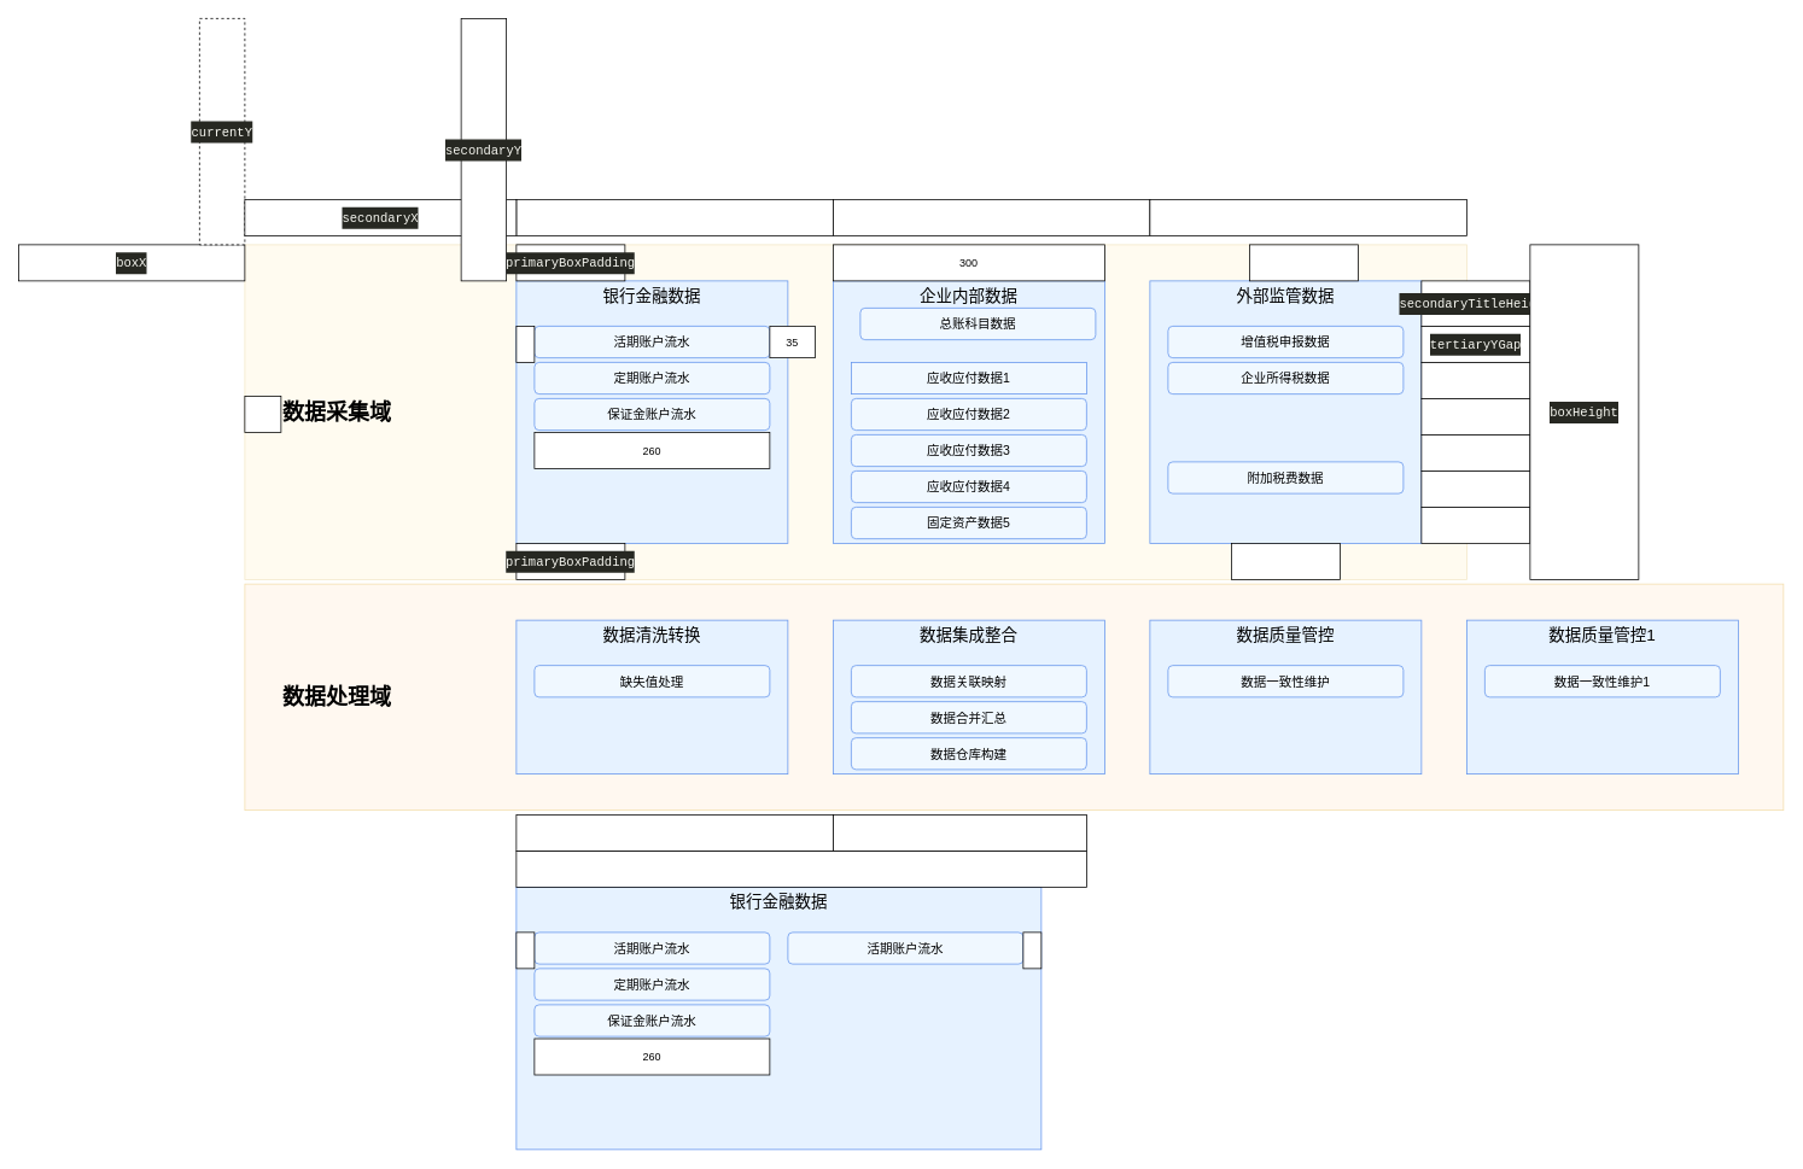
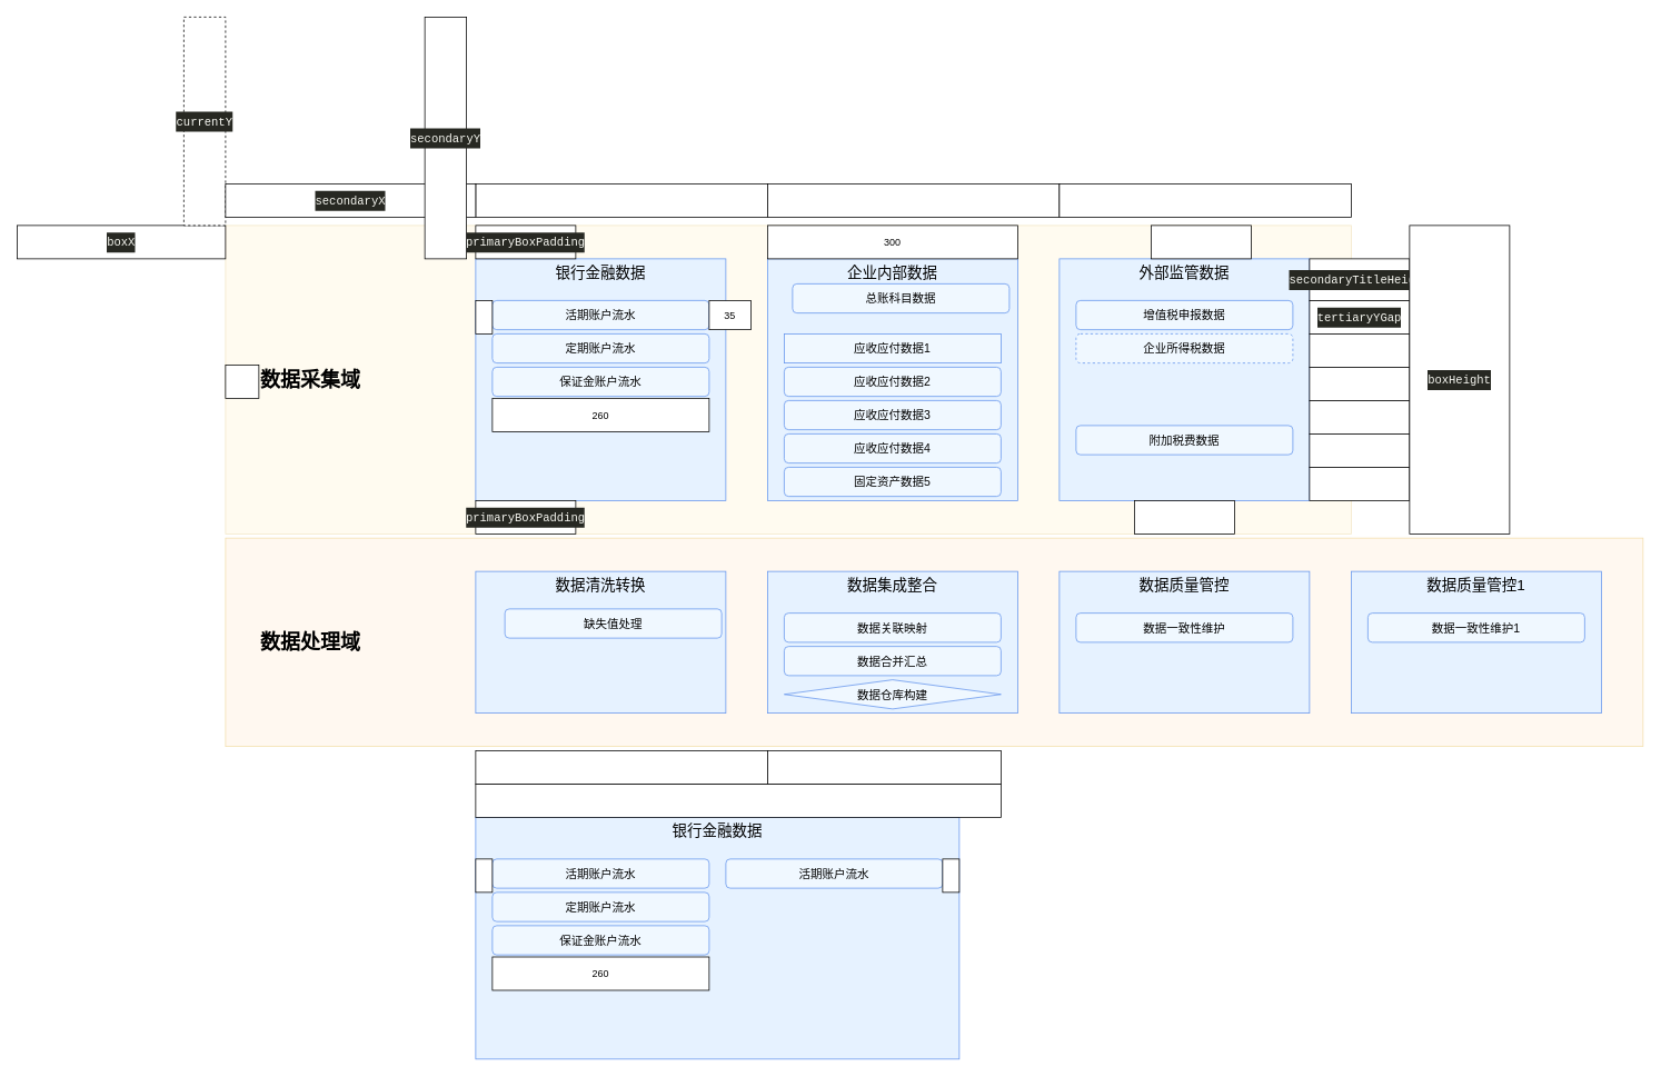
  <mxCell id="0" />
  <mxCell id="1" parent="0" />
  <mxCell id="2" value="" style="rounded=0;whiteSpace=wrap;html=1;fillColor=#fff2cc;strokeColor=#d6b656;opacity=30;" parent="1" vertex="1"><mxGeometry x="270" y="270" width="1350" height="370" as="geometry" /></mxCell>
  <mxCell id="3" value="" style="rounded=0;whiteSpace=wrap;html=1;fillColor=#ffe6cc;strokeColor=#d79b00;opacity=30;" parent="1" vertex="1"><mxGeometry x="270" y="645" width="1700" height="250" as="geometry" /></mxCell>
  <mxCell id="4" value="数据采集域" style="text;html=1;strokeColor=none;fillColor=none;fontSize=24;fontStyle=1;textAlign=center;fontWeight=bold;" parent="1" vertex="1"><mxGeometry x="310" y="435" width="200" height="40" as="geometry" /></mxCell>
  <mxCell id="5" value="数据处理域" style="text;html=1;strokeColor=none;fillColor=none;fontSize=24;fontStyle=1;textAlign=center;fontWeight=bold;" parent="1" vertex="1"><mxGeometry x="310" y="750" width="200" height="40" as="geometry" /></mxCell>
  <mxCell id="6" value="银行金融数据" style="whiteSpace=wrap;html=1;fillColor=#e6f2ff;strokeColor=#6495ed;fontSize=18;textAlign=center;verticalAlign=top;paddingTop=10;rounded=0;" parent="1" vertex="1"><mxGeometry x="570" y="310" width="300" height="290" as="geometry" /></mxCell>
  <mxCell id="7" value="企业内部数据" style="whiteSpace=wrap;html=1;fillColor=#e6f2ff;strokeColor=#6495ed;fontSize=18;textAlign=center;verticalAlign=top;paddingTop=10;rounded=0;" parent="1" vertex="1"><mxGeometry x="920" y="310" width="300" height="290" as="geometry" /></mxCell>
  <mxCell id="8" value="外部监管数据" style="whiteSpace=wrap;html=1;fillColor=#e6f2ff;strokeColor=#6495ed;fontSize=18;textAlign=center;verticalAlign=top;paddingTop=10;rounded=0;" parent="1" vertex="1"><mxGeometry x="1270" y="310" width="300" height="290" as="geometry" /></mxCell>
  <mxCell id="9" value="数据清洗转换" style="whiteSpace=wrap;html=1;fillColor=#e6f2ff;strokeColor=#6495ed;fontSize=18;textAlign=center;verticalAlign=top;paddingTop=10;rounded=0;" parent="1" vertex="1"><mxGeometry x="570" y="685" width="300" height="170" as="geometry" /></mxCell>
  <mxCell id="10" value="数据集成整合" style="whiteSpace=wrap;html=1;fillColor=#e6f2ff;strokeColor=#6495ed;fontSize=18;textAlign=center;verticalAlign=top;paddingTop=10;rounded=0;" parent="1" vertex="1"><mxGeometry x="920" y="685" width="300" height="170" as="geometry" /></mxCell>
  <mxCell id="11" value="数据质量管控" style="whiteSpace=wrap;html=1;fillColor=#e6f2ff;strokeColor=#6495ed;fontSize=18;textAlign=center;verticalAlign=top;paddingTop=10;rounded=0;" parent="1" vertex="1"><mxGeometry x="1270" y="685" width="300" height="170" as="geometry" /></mxCell>
  <mxCell id="12" value="数据质量管控1" style="whiteSpace=wrap;html=1;fillColor=#e6f2ff;strokeColor=#6495ed;fontSize=18;textAlign=center;verticalAlign=top;paddingTop=10;rounded=0;" parent="1" vertex="1"><mxGeometry x="1620" y="685" width="300" height="170" as="geometry" /></mxCell>
  <mxCell id="13" value="活期账户流水" style="rounded=1;whiteSpace=wrap;html=1;fillColor=#f0f8ff;strokeColor=#6495ed;fontSize=14;" parent="1" vertex="1"><mxGeometry x="590" y="360" width="260" height="35" as="geometry" /></mxCell>
  <mxCell id="14" value="定期账户流水" style="rounded=1;whiteSpace=wrap;html=1;fillColor=#f0f8ff;strokeColor=#6495ed;fontSize=14;" parent="1" vertex="1"><mxGeometry x="590" y="400" width="260" height="35" as="geometry" /></mxCell>
  <mxCell id="15" value="保证金账户流水" style="rounded=1;whiteSpace=wrap;html=1;fillColor=#f0f8ff;strokeColor=#6495ed;fontSize=14;" parent="1" vertex="1"><mxGeometry x="590" y="440" width="260" height="35" as="geometry" /></mxCell>
  <mxCell id="16" value="总账科目数据" style="rounded=1;whiteSpace=wrap;html=1;fillColor=#f0f8ff;strokeColor=#6495ed;fontSize=14;" parent="1" vertex="1"><mxGeometry x="950" y="340" width="260" height="35" as="geometry" /></mxCell>
  <mxCell id="17" value="应收应付数据1" style="whiteSpace=wrap;html=1;fillColor=#f0f8ff;strokeColor=#6495ed;fontSize=14;rounded=0;" parent="1" vertex="1"><mxGeometry x="940" y="400" width="260" height="35" as="geometry" /></mxCell>
  <mxCell id="18" value="应收应付数据2" style="rounded=1;whiteSpace=wrap;html=1;fillColor=#f0f8ff;strokeColor=#6495ed;fontSize=14;" parent="1" vertex="1"><mxGeometry x="940" y="440" width="260" height="35" as="geometry" /></mxCell>
  <mxCell id="19" value="应收应付数据3" style="rounded=1;whiteSpace=wrap;html=1;fillColor=#f0f8ff;strokeColor=#6495ed;fontSize=14;" parent="1" vertex="1"><mxGeometry x="940" y="480" width="260" height="35" as="geometry" /></mxCell>
  <mxCell id="20" value="应收应付数据4" style="rounded=1;whiteSpace=wrap;html=1;fillColor=#f0f8ff;strokeColor=#6495ed;fontSize=14;" parent="1" vertex="1"><mxGeometry x="940" y="520" width="260" height="35" as="geometry" /></mxCell>
  <mxCell id="21" value="固定资产数据5" style="rounded=1;whiteSpace=wrap;html=1;fillColor=#f0f8ff;strokeColor=#6495ed;fontSize=14;" parent="1" vertex="1"><mxGeometry x="940" y="560" width="260" height="35" as="geometry" /></mxCell>
  <mxCell id="22" value="增值税申报数据" style="rounded=1;whiteSpace=wrap;html=1;fillColor=#f0f8ff;strokeColor=#6495ed;fontSize=14;" parent="1" vertex="1"><mxGeometry x="1290" y="360" width="260" height="35" as="geometry" /></mxCell>
- <mxCell id="23" value="企业所得税数据" style="rounded=1;whiteSpace=wrap;html=1;fillColor=#f0f8ff;strokeColor=#6495ed;fontSize=14;" parent="1" vertex="1"><mxGeometry x="1290" y="400" width="260" height="35" as="geometry" /></mxCell>
+ <mxCell id="23" value="企业所得税数据" style="rounded=1;whiteSpace=wrap;html=1;fillColor=#f0f8ff;strokeColor=#6495ed;fontSize=14;dashed=1;" parent="1" vertex="1"><mxGeometry x="1290" y="400" width="260" height="35" as="geometry" /></mxCell>
  <mxCell id="24" value="附加税费数据" style="rounded=1;whiteSpace=wrap;html=1;fillColor=#f0f8ff;strokeColor=#6495ed;fontSize=14;" parent="1" vertex="1"><mxGeometry x="1290" y="510" width="260" height="35" as="geometry" /></mxCell>
- <mxCell id="25" value="缺失值处理" style="rounded=1;whiteSpace=wrap;html=1;fillColor=#f0f8ff;strokeColor=#6495ed;fontSize=14;" parent="1" vertex="1"><mxGeometry x="590" y="735" width="260" height="35" as="geometry" /></mxCell>
+ <mxCell id="25" value="缺失值处理" style="rounded=1;whiteSpace=wrap;html=1;fillColor=#f0f8ff;strokeColor=#6495ed;fontSize=14;" parent="1" vertex="1"><mxGeometry x="605" y="730" width="260" height="35" as="geometry" /></mxCell>
  <mxCell id="26" value="数据关联映射" style="rounded=1;whiteSpace=wrap;html=1;fillColor=#f0f8ff;strokeColor=#6495ed;fontSize=14;" parent="1" vertex="1"><mxGeometry x="940" y="735" width="260" height="35" as="geometry" /></mxCell>
  <mxCell id="27" value="数据合并汇总" style="rounded=1;whiteSpace=wrap;html=1;fillColor=#f0f8ff;strokeColor=#6495ed;fontSize=14;" parent="1" vertex="1"><mxGeometry x="940" y="775" width="260" height="35" as="geometry" /></mxCell>
- <mxCell id="28" value="数据仓库构建" style="rounded=1;whiteSpace=wrap;html=1;fillColor=#f0f8ff;strokeColor=#6495ed;fontSize=14;" parent="1" vertex="1"><mxGeometry x="940" y="815" width="260" height="35" as="geometry" /></mxCell>
+ <mxCell id="28" value="数据仓库构建" style="rhombus;whiteSpace=wrap;html=1;fillColor=#f0f8ff;strokeColor=#6495ed;fontSize=14;" parent="1" vertex="1"><mxGeometry x="940" y="815" width="260" height="35" as="geometry" /></mxCell>
  <mxCell id="29" value="数据一致性维护" style="rounded=1;whiteSpace=wrap;html=1;fillColor=#f0f8ff;strokeColor=#6495ed;fontSize=14;" parent="1" vertex="1"><mxGeometry x="1290" y="735" width="260" height="35" as="geometry" /></mxCell>
  <mxCell id="30" value="数据一致性维护1" style="rounded=1;whiteSpace=wrap;html=1;fillColor=#f0f8ff;strokeColor=#6495ed;fontSize=14;" parent="1" vertex="1"><mxGeometry x="1640" y="735" width="260" height="35" as="geometry" /></mxCell>
  <mxCell id="31" value="&lt;div style=&quot;color: rgb(248, 248, 242); background-color: rgb(39, 40, 34); font-family: Consolas, &amp;quot;Microsoft Yahei UI Light&amp;quot;, &amp;quot;Courier New&amp;quot;, monospace, Consolas, &amp;quot;Courier New&amp;quot;, monospace; font-size: 14px; line-height: 24px;&quot;&gt;secondaryTitleHeight&lt;/div&gt;" style="rounded=0;whiteSpace=wrap;html=1;" parent="1" vertex="1"><mxGeometry x="1570" y="310" width="120" height="50" as="geometry" /></mxCell>
  <mxCell id="32" value="" style="rounded=0;whiteSpace=wrap;html=1;" parent="1" vertex="1"><mxGeometry x="1380" y="270" width="120" height="40" as="geometry" /></mxCell>
  <mxCell id="33" value="" style="rounded=0;whiteSpace=wrap;html=1;" parent="1" vertex="1"><mxGeometry x="1360" y="600" width="120" height="40" as="geometry" /></mxCell>
  <mxCell id="34" value="&lt;div style=&quot;color: rgb(248, 248, 242); background-color: rgb(39, 40, 34); font-family: Consolas, &amp;quot;Microsoft Yahei UI Light&amp;quot;, &amp;quot;Courier New&amp;quot;, monospace, Consolas, &amp;quot;Courier New&amp;quot;, monospace; font-size: 14px; line-height: 24px;&quot;&gt;tertiaryYGap&lt;/div&gt;" style="rounded=0;whiteSpace=wrap;html=1;" parent="1" vertex="1"><mxGeometry x="1570" y="360" width="120" height="40" as="geometry" /></mxCell>
  <mxCell id="35" value="" style="rounded=0;whiteSpace=wrap;html=1;" parent="1" vertex="1"><mxGeometry x="1570" y="400" width="120" height="40" as="geometry" /></mxCell>
  <mxCell id="36" value="" style="rounded=0;whiteSpace=wrap;html=1;" parent="1" vertex="1"><mxGeometry x="1570" y="440" width="120" height="40" as="geometry" /></mxCell>
  <mxCell id="37" value="" style="rounded=0;whiteSpace=wrap;html=1;" parent="1" vertex="1"><mxGeometry x="1570" y="480" width="120" height="40" as="geometry" /></mxCell>
  <mxCell id="38" value="" style="rounded=0;whiteSpace=wrap;html=1;" parent="1" vertex="1"><mxGeometry x="1570" y="520" width="120" height="40" as="geometry" /></mxCell>
  <mxCell id="39" value="" style="rounded=0;whiteSpace=wrap;html=1;" parent="1" vertex="1"><mxGeometry x="1570" y="560" width="120" height="40" as="geometry" /></mxCell>
  <mxCell id="40" value="&lt;div style=&quot;color: rgb(248, 248, 242); background-color: rgb(39, 40, 34); font-family: Consolas, &amp;quot;Microsoft Yahei UI Light&amp;quot;, &amp;quot;Courier New&amp;quot;, monospace, Consolas, &amp;quot;Courier New&amp;quot;, monospace; font-size: 14px; line-height: 24px;&quot;&gt;boxX&lt;/div&gt;" style="rounded=0;whiteSpace=wrap;html=1;" parent="1" vertex="1"><mxGeometry y="270" width="250" height="40" as="geometry" x="20" /></mxCell>
  <mxCell id="41" value="&lt;div style=&quot;color: rgb(248, 248, 242); background-color: rgb(39, 40, 34); font-family: Consolas, &amp;quot;Microsoft Yahei UI Light&amp;quot;, &amp;quot;Courier New&amp;quot;, monospace, Consolas, &amp;quot;Courier New&amp;quot;, monospace; font-size: 14px; line-height: 24px;&quot;&gt;currentY&lt;/div&gt;" style="rounded=0;whiteSpace=wrap;html=1;dashed=1;" parent="1" vertex="1"><mxGeometry x="220" width="50" height="250" as="geometry" y="20" /></mxCell>
  <mxCell id="42" value="&lt;div style=&quot;color: rgb(248, 248, 242); background-color: rgb(39, 40, 34); font-family: Consolas, &amp;quot;Microsoft Yahei UI Light&amp;quot;, &amp;quot;Courier New&amp;quot;, monospace, Consolas, &amp;quot;Courier New&amp;quot;, monospace; font-size: 14px; line-height: 24px;&quot;&gt;boxHeight&lt;/div&gt;" style="rounded=0;whiteSpace=wrap;html=1;" parent="1" vertex="1"><mxGeometry x="1690" y="270" width="120" height="370" as="geometry" /></mxCell>
  <mxCell id="43" value="" style="rounded=0;whiteSpace=wrap;html=1;" parent="1" vertex="1"><mxGeometry x="570" y="220" width="350" height="40" as="geometry" /></mxCell>
  <mxCell id="44" value="&lt;div style=&quot;color: rgb(248, 248, 242); background-color: rgb(39, 40, 34); font-family: Consolas, &amp;quot;Microsoft Yahei UI Light&amp;quot;, &amp;quot;Courier New&amp;quot;, monospace, Consolas, &amp;quot;Courier New&amp;quot;, monospace; font-size: 14px; line-height: 24px;&quot;&gt;secondaryX&lt;/div&gt;" style="rounded=0;whiteSpace=wrap;html=1;" parent="1" vertex="1"><mxGeometry x="270" y="220" width="300" height="40" as="geometry" /></mxCell>
  <mxCell id="45" value="" style="rounded=0;whiteSpace=wrap;html=1;" parent="1" vertex="1"><mxGeometry x="920" y="220" width="350" height="40" as="geometry" /></mxCell>
  <mxCell id="46" value="" style="rounded=0;whiteSpace=wrap;html=1;" parent="1" vertex="1"><mxGeometry x="1270" y="220" width="350" height="40" as="geometry" /></mxCell>
  <mxCell id="47" value="" style="rounded=0;whiteSpace=wrap;html=1;" parent="1" vertex="1"><mxGeometry x="270" y="437.5" width="40" height="40" as="geometry" /></mxCell>
  <mxCell id="48" value="&lt;div style=&quot;color: rgb(248, 248, 242); background-color: rgb(39, 40, 34); font-family: Consolas, &amp;quot;Microsoft Yahei UI Light&amp;quot;, &amp;quot;Courier New&amp;quot;, monospace, Consolas, &amp;quot;Courier New&amp;quot;, monospace; font-size: 14px; line-height: 24px;&quot;&gt;primaryBoxPadding&lt;/div&gt;" style="rounded=0;whiteSpace=wrap;html=1;" parent="1" vertex="1"><mxGeometry x="570" y="270" width="120" height="40" as="geometry" /></mxCell>
  <mxCell id="49" value="&lt;div style=&quot;color: rgb(248, 248, 242); background-color: rgb(39, 40, 34); font-family: Consolas, &amp;quot;Microsoft Yahei UI Light&amp;quot;, &amp;quot;Courier New&amp;quot;, monospace, Consolas, &amp;quot;Courier New&amp;quot;, monospace; font-size: 14px; line-height: 24px;&quot;&gt;primaryBoxPadding&lt;/div&gt;" style="rounded=0;whiteSpace=wrap;html=1;" parent="1" vertex="1"><mxGeometry x="570" y="600" width="120" height="40" as="geometry" /></mxCell>
  <mxCell id="50" value="" style="rounded=0;whiteSpace=wrap;html=1;" parent="1" vertex="1"><mxGeometry x="570" y="360" width="20" height="40" as="geometry" /></mxCell>
  <mxCell id="51" value="&lt;div style=&quot;color: rgb(248, 248, 242); background-color: rgb(39, 40, 34); font-family: Consolas, &amp;quot;Microsoft Yahei UI Light&amp;quot;, &amp;quot;Courier New&amp;quot;, monospace, Consolas, &amp;quot;Courier New&amp;quot;, monospace; font-size: 14px; line-height: 24px;&quot;&gt;&lt;div style=&quot;line-height: 24px;&quot;&gt;secondaryY&lt;/div&gt;&lt;/div&gt;" style="rounded=0;whiteSpace=wrap;html=1;" parent="1" vertex="1"><mxGeometry x="509" width="50" height="290" as="geometry" y="20" /></mxCell>
  <mxCell id="52" value="300" style="rounded=0;whiteSpace=wrap;html=1;" parent="1" vertex="1"><mxGeometry x="920" y="270" width="300" height="40" as="geometry" /></mxCell>
  <mxCell id="53" value="260" style="rounded=0;whiteSpace=wrap;html=1;" parent="1" vertex="1"><mxGeometry x="590" y="477.5" width="260" height="40" as="geometry" /></mxCell>
  <mxCell id="54" value="35" style="rounded=0;whiteSpace=wrap;html=1;" parent="1" vertex="1"><mxGeometry x="850" y="360" width="50" height="35" as="geometry" /></mxCell>
  <mxCell id="55" value="银行金融数据" style="whiteSpace=wrap;html=1;fillColor=#e6f2ff;strokeColor=#6495ed;fontSize=18;textAlign=center;verticalAlign=top;paddingTop=10;rounded=0;" vertex="1" parent="1"><mxGeometry x="570" y="980" width="580" height="290" as="geometry" /></mxCell>
  <mxCell id="56" value="活期账户流水" style="rounded=1;whiteSpace=wrap;html=1;fillColor=#f0f8ff;strokeColor=#6495ed;fontSize=14;" vertex="1" parent="1"><mxGeometry x="590" y="1030" width="260" height="35" as="geometry" /></mxCell>
  <mxCell id="57" value="定期账户流水" style="rounded=1;whiteSpace=wrap;html=1;fillColor=#f0f8ff;strokeColor=#6495ed;fontSize=14;" vertex="1" parent="1"><mxGeometry x="590" y="1070" width="260" height="35" as="geometry" /></mxCell>
  <mxCell id="58" value="保证金账户流水" style="rounded=1;whiteSpace=wrap;html=1;fillColor=#f0f8ff;strokeColor=#6495ed;fontSize=14;" vertex="1" parent="1"><mxGeometry x="590" y="1110" width="260" height="35" as="geometry" /></mxCell>
  <mxCell id="59" value="" style="rounded=0;whiteSpace=wrap;html=1;" vertex="1" parent="1"><mxGeometry x="570" y="1030" width="20" height="40" as="geometry" /></mxCell>
  <mxCell id="60" value="260" style="rounded=0;whiteSpace=wrap;html=1;" vertex="1" parent="1"><mxGeometry x="590" y="1147.5" width="260" height="40" as="geometry" /></mxCell>
  <mxCell id="61" value="" style="rounded=0;whiteSpace=wrap;html=1;" vertex="1" parent="1"><mxGeometry x="570" y="940" width="630" height="40" as="geometry" /></mxCell>
  <mxCell id="62" value="活期账户流水" style="rounded=1;whiteSpace=wrap;html=1;fillColor=#f0f8ff;strokeColor=#6495ed;fontSize=14;" vertex="1" parent="1"><mxGeometry x="870" y="1030" width="260" height="35" as="geometry" /></mxCell>
  <mxCell id="63" value="" style="rounded=0;whiteSpace=wrap;html=1;" vertex="1" parent="1"><mxGeometry x="1130" y="1030" width="20" height="40" as="geometry" /></mxCell>
  <mxCell id="64" value="" style="rounded=0;whiteSpace=wrap;html=1;" vertex="1" parent="1"><mxGeometry x="570" y="900" width="350" height="40" as="geometry" /></mxCell>
  <mxCell id="65" value="" style="rounded=0;whiteSpace=wrap;html=1;" vertex="1" parent="1"><mxGeometry x="920" y="900" width="280" height="40" as="geometry" /></mxCell>
